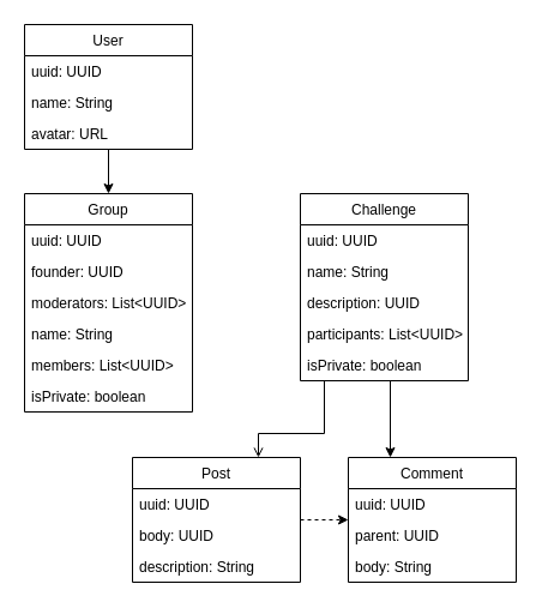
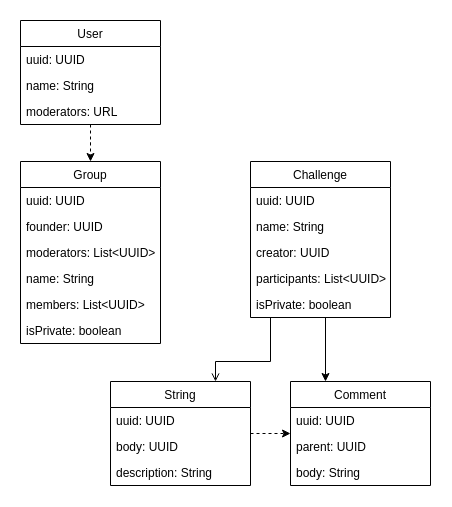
  <mxCell id="0" />
  <mxCell id="1" parent="0" />
- <mxCell id="2" value="" style="edgeStyle=orthogonalEdgeStyle;rounded=0;orthogonalLoop=1;jettySize=auto;html=1;entryX=0.5;entryY=0;entryDx=0;entryDy=0;" edge="1" parent="1" source="3" target="7"><mxGeometry relative="1" as="geometry" /></mxCell>
+ <mxCell id="2" value="" style="edgeStyle=orthogonalEdgeStyle;rounded=0;orthogonalLoop=1;jettySize=auto;html=1;entryX=0.5;entryY=0;entryDx=0;entryDy=0;dashed=1;" edge="1" parent="1" source="3" target="7"><mxGeometry relative="1" as="geometry" /></mxCell>
  <mxCell id="3" value="User" style="swimlane;fontStyle=0;childLayout=stackLayout;horizontal=1;startSize=26;fillColor=none;horizontalStack=0;resizeParent=1;resizeParentMax=0;resizeLast=0;collapsible=1;marginBottom=0;" vertex="1" parent="1"><mxGeometry x="20" y="20" width="140" height="104" as="geometry" /></mxCell>
  <mxCell id="4" value="uuid: UUID" style="text;strokeColor=none;fillColor=none;align=left;verticalAlign=top;spacingLeft=4;spacingRight=4;overflow=hidden;rotatable=0;points=[[0,0.5],[1,0.5]];portConstraint=eastwest;" vertex="1" parent="3"><mxGeometry y="26" width="140" height="26" as="geometry" /></mxCell>
  <mxCell id="5" value="name: String" style="text;strokeColor=none;fillColor=none;align=left;verticalAlign=top;spacingLeft=4;spacingRight=4;overflow=hidden;rotatable=0;points=[[0,0.5],[1,0.5]];portConstraint=eastwest;" vertex="1" parent="3"><mxGeometry y="52" width="140" height="26" as="geometry" /></mxCell>
- <mxCell id="6" value="avatar: URL" style="text;strokeColor=none;fillColor=none;align=left;verticalAlign=top;spacingLeft=4;spacingRight=4;overflow=hidden;rotatable=0;points=[[0,0.5],[1,0.5]];portConstraint=eastwest;" vertex="1" parent="3"><mxGeometry y="78" width="140" height="26" as="geometry" /></mxCell>
+ <mxCell id="6" value="moderators: URL" style="text;strokeColor=none;fillColor=none;align=left;verticalAlign=top;spacingLeft=4;spacingRight=4;overflow=hidden;rotatable=0;points=[[0,0.5],[1,0.5]];portConstraint=eastwest;" vertex="1" parent="3"><mxGeometry y="78" width="140" height="26" as="geometry" /></mxCell>
  <mxCell id="7" value="Group" style="swimlane;fontStyle=0;childLayout=stackLayout;horizontal=1;startSize=26;fillColor=none;horizontalStack=0;resizeParent=1;resizeParentMax=0;resizeLast=0;collapsible=1;marginBottom=0;" vertex="1" parent="1"><mxGeometry x="20" y="161" width="140" height="182" as="geometry" /></mxCell>
  <mxCell id="8" value="uuid: UUID" style="text;strokeColor=none;fillColor=none;align=left;verticalAlign=top;spacingLeft=4;spacingRight=4;overflow=hidden;rotatable=0;points=[[0,0.5],[1,0.5]];portConstraint=eastwest;" vertex="1" parent="7"><mxGeometry y="26" width="140" height="26" as="geometry" /></mxCell>
  <mxCell id="9" value="founder: UUID" style="text;strokeColor=none;fillColor=none;align=left;verticalAlign=top;spacingLeft=4;spacingRight=4;overflow=hidden;rotatable=0;points=[[0,0.5],[1,0.5]];portConstraint=eastwest;" vertex="1" parent="7"><mxGeometry y="52" width="140" height="26" as="geometry" /></mxCell>
  <mxCell id="10" value="moderators: List&lt;UUID&gt;" style="text;strokeColor=none;fillColor=none;align=left;verticalAlign=top;spacingLeft=4;spacingRight=4;overflow=hidden;rotatable=0;points=[[0,0.5],[1,0.5]];portConstraint=eastwest;" vertex="1" parent="7"><mxGeometry y="78" width="140" height="26" as="geometry" /></mxCell>
  <mxCell id="11" value="name: String" style="text;strokeColor=none;fillColor=none;align=left;verticalAlign=top;spacingLeft=4;spacingRight=4;overflow=hidden;rotatable=0;points=[[0,0.5],[1,0.5]];portConstraint=eastwest;" vertex="1" parent="7"><mxGeometry y="104" width="140" height="26" as="geometry" /></mxCell>
  <mxCell id="12" value="members: List&lt;UUID&gt;" style="text;strokeColor=none;fillColor=none;align=left;verticalAlign=top;spacingLeft=4;spacingRight=4;overflow=hidden;rotatable=0;points=[[0,0.5],[1,0.5]];portConstraint=eastwest;" vertex="1" parent="7"><mxGeometry y="130" width="140" height="26" as="geometry" /></mxCell>
  <mxCell id="13" value="isPrivate: boolean" style="text;strokeColor=none;fillColor=none;align=left;verticalAlign=top;spacingLeft=4;spacingRight=4;overflow=hidden;rotatable=0;points=[[0,0.5],[1,0.5]];portConstraint=eastwest;" vertex="1" parent="7"><mxGeometry y="156" width="140" height="26" as="geometry" /></mxCell>
  <mxCell id="14" value="" style="edgeStyle=orthogonalEdgeStyle;rounded=0;orthogonalLoop=1;jettySize=auto;html=1;entryX=0.75;entryY=0;entryDx=0;entryDy=0;endArrow=open;" edge="1" parent="1" source="15" target="22"><mxGeometry relative="1" as="geometry"><Array as="points"><mxPoint x="270" y="361" /><mxPoint x="215" y="361" /></Array></mxGeometry></mxCell>
  <mxCell id="15" value="Challenge" style="swimlane;fontStyle=0;childLayout=stackLayout;horizontal=1;startSize=26;fillColor=none;horizontalStack=0;resizeParent=1;resizeParentMax=0;resizeLast=0;collapsible=1;marginBottom=0;" vertex="1" parent="1"><mxGeometry x="250" y="161" width="140" height="156" as="geometry" /></mxCell>
  <mxCell id="16" value="uuid: UUID" style="text;strokeColor=none;fillColor=none;align=left;verticalAlign=top;spacingLeft=4;spacingRight=4;overflow=hidden;rotatable=0;points=[[0,0.5],[1,0.5]];portConstraint=eastwest;" vertex="1" parent="15"><mxGeometry y="26" width="140" height="26" as="geometry" /></mxCell>
  <mxCell id="17" value="name: String" style="text;strokeColor=none;fillColor=none;align=left;verticalAlign=top;spacingLeft=4;spacingRight=4;overflow=hidden;rotatable=0;points=[[0,0.5],[1,0.5]];portConstraint=eastwest;" vertex="1" parent="15"><mxGeometry y="52" width="140" height="26" as="geometry" /></mxCell>
- <mxCell id="18" value="description: UUID" style="text;strokeColor=none;fillColor=none;align=left;verticalAlign=top;spacingLeft=4;spacingRight=4;overflow=hidden;rotatable=0;points=[[0,0.5],[1,0.5]];portConstraint=eastwest;" vertex="1" parent="15"><mxGeometry y="78" width="140" height="26" as="geometry" /></mxCell>
+ <mxCell id="18" value="creator: UUID" style="text;strokeColor=none;fillColor=none;align=left;verticalAlign=top;spacingLeft=4;spacingRight=4;overflow=hidden;rotatable=0;points=[[0,0.5],[1,0.5]];portConstraint=eastwest;" vertex="1" parent="15"><mxGeometry y="78" width="140" height="26" as="geometry" /></mxCell>
  <mxCell id="19" value="participants: List&lt;UUID&gt;" style="text;strokeColor=none;fillColor=none;align=left;verticalAlign=top;spacingLeft=4;spacingRight=4;overflow=hidden;rotatable=0;points=[[0,0.5],[1,0.5]];portConstraint=eastwest;" vertex="1" parent="15"><mxGeometry y="104" width="140" height="26" as="geometry" /></mxCell>
  <mxCell id="20" value="isPrivate: boolean" style="text;strokeColor=none;fillColor=none;align=left;verticalAlign=top;spacingLeft=4;spacingRight=4;overflow=hidden;rotatable=0;points=[[0,0.5],[1,0.5]];portConstraint=eastwest;" vertex="1" parent="15"><mxGeometry y="130" width="140" height="26" as="geometry" /></mxCell>
  <mxCell id="21" value="" style="edgeStyle=orthogonalEdgeStyle;rounded=0;orthogonalLoop=1;jettySize=auto;html=1;dashed=1;" edge="1" parent="1" source="22" target="26"><mxGeometry relative="1" as="geometry"><mxPoint x="340" y="433" as="targetPoint" /></mxGeometry></mxCell>
- <mxCell id="22" value="Post" style="swimlane;fontStyle=0;childLayout=stackLayout;horizontal=1;startSize=26;fillColor=none;horizontalStack=0;resizeParent=1;resizeParentMax=0;resizeLast=0;collapsible=1;marginBottom=0;" vertex="1" parent="1"><mxGeometry x="110" y="381" width="140" height="104" as="geometry" /></mxCell>
+ <mxCell id="22" value="String" style="swimlane;fontStyle=0;childLayout=stackLayout;horizontal=1;startSize=26;fillColor=none;horizontalStack=0;resizeParent=1;resizeParentMax=0;resizeLast=0;collapsible=1;marginBottom=0;" vertex="1" parent="1"><mxGeometry x="110" y="381" width="140" height="104" as="geometry" /></mxCell>
  <mxCell id="23" value="uuid: UUID" style="text;strokeColor=none;fillColor=none;align=left;verticalAlign=top;spacingLeft=4;spacingRight=4;overflow=hidden;rotatable=0;points=[[0,0.5],[1,0.5]];portConstraint=eastwest;" vertex="1" parent="22"><mxGeometry y="26" width="140" height="26" as="geometry" /></mxCell>
  <mxCell id="24" value="body: UUID" style="text;strokeColor=none;fillColor=none;align=left;verticalAlign=top;spacingLeft=4;spacingRight=4;overflow=hidden;rotatable=0;points=[[0,0.5],[1,0.5]];portConstraint=eastwest;" vertex="1" parent="22"><mxGeometry y="52" width="140" height="26" as="geometry" /></mxCell>
  <mxCell id="25" value="description: String" style="text;strokeColor=none;fillColor=none;align=left;verticalAlign=top;spacingLeft=4;spacingRight=4;overflow=hidden;rotatable=0;points=[[0,0.5],[1,0.5]];portConstraint=eastwest;" vertex="1" parent="22"><mxGeometry y="78" width="140" height="26" as="geometry" /></mxCell>
  <mxCell id="26" value="Comment" style="swimlane;fontStyle=0;childLayout=stackLayout;horizontal=1;startSize=26;fillColor=none;horizontalStack=0;resizeParent=1;resizeParentMax=0;resizeLast=0;collapsible=1;marginBottom=0;" vertex="1" parent="1"><mxGeometry x="290" y="381" width="140" height="104" as="geometry" /></mxCell>
  <mxCell id="27" value="uuid: UUID" style="text;strokeColor=none;fillColor=none;align=left;verticalAlign=top;spacingLeft=4;spacingRight=4;overflow=hidden;rotatable=0;points=[[0,0.5],[1,0.5]];portConstraint=eastwest;" vertex="1" parent="26"><mxGeometry y="26" width="140" height="26" as="geometry" /></mxCell>
  <mxCell id="28" value="parent: UUID" style="text;strokeColor=none;fillColor=none;align=left;verticalAlign=top;spacingLeft=4;spacingRight=4;overflow=hidden;rotatable=0;points=[[0,0.5],[1,0.5]];portConstraint=eastwest;" vertex="1" parent="26"><mxGeometry y="52" width="140" height="26" as="geometry" /></mxCell>
  <mxCell id="29" value="body: String" style="text;strokeColor=none;fillColor=none;align=left;verticalAlign=top;spacingLeft=4;spacingRight=4;overflow=hidden;rotatable=0;points=[[0,0.5],[1,0.5]];portConstraint=eastwest;" vertex="1" parent="26"><mxGeometry y="78" width="140" height="26" as="geometry" /></mxCell>
  <mxCell id="30" style="edgeStyle=orthogonalEdgeStyle;rounded=0;orthogonalLoop=1;jettySize=auto;html=1;exitX=0.679;exitY=1;exitDx=0;exitDy=0;exitPerimeter=0;entryX=0.25;entryY=0;entryDx=0;entryDy=0;" edge="1" parent="1" source="20" target="26"><mxGeometry relative="1" as="geometry"><mxPoint x="290" y="461" as="sourcePoint" /><mxPoint x="380" y="381" as="targetPoint" /><Array as="points"><mxPoint x="325" y="317" /></Array></mxGeometry></mxCell>
